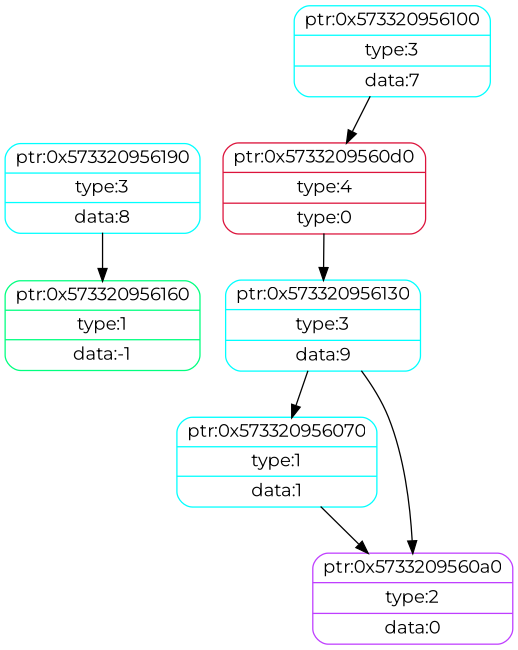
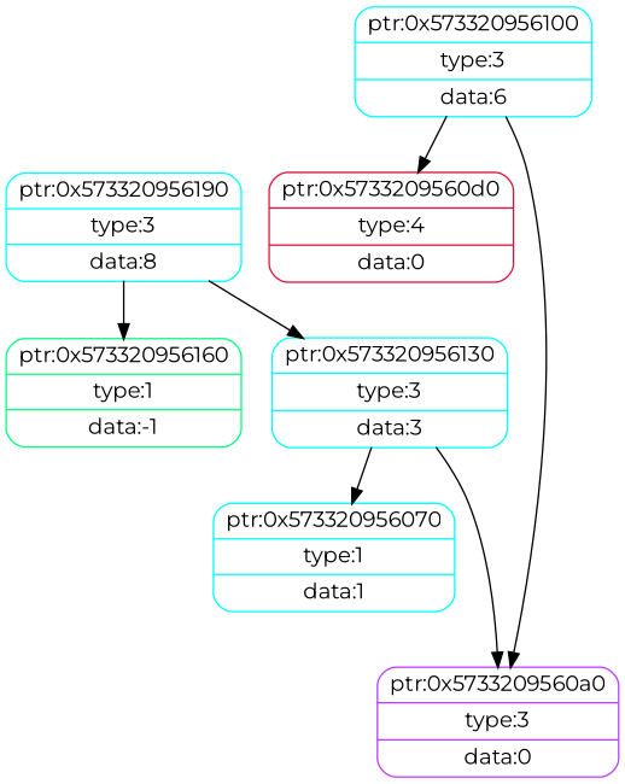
  digraph {
    fontname=Montserrat
    rankdir=TB
    node [color=aqua fontname=Montserrat shape=record style=rounded]
    edge [fontname=Montserrat]
    n1 [label="{ ptr:0x573320956190 | type:3 | data:8 }"]
    n2 [color=springgreen label="{ ptr:0x573320956160 | type:1 | data:-1 }"]
-   n3 [label="{ ptr:0x573320956130 | type:3 | data:9 }"]
+   n3 [label="{ ptr:0x573320956130 | type:3 | data:3 }"]
    n4 [label="{ ptr:0x573320956070 | type:1 | data:1 }"]
-   n5 [color=darkorchid1 label="{ ptr:0x5733209560a0 | type:2 | data:0 }"]
-   n6 [label="{ ptr:0x573320956100 | type:3 | data:7 }"]
-   n7 [color=crimson label="{ ptr:0x5733209560d0 | type:4 | type:0 }"]
+   n5 [color=darkorchid1 label="{ ptr:0x5733209560a0 | type:3 | data:0 }"]
+   n6 [label="{ ptr:0x573320956100 | type:3 | data:6 }"]
+   n7 [color=crimson label="{ ptr:0x5733209560d0 | type:4 | data:0 }"]
    n1 -> n2
-   n7 -> n3
+   n1 -> n3
    n3 -> n4
    n3 -> n5
-   n4 -> n5
+   n6 -> n5
    n6 -> n7
  }
